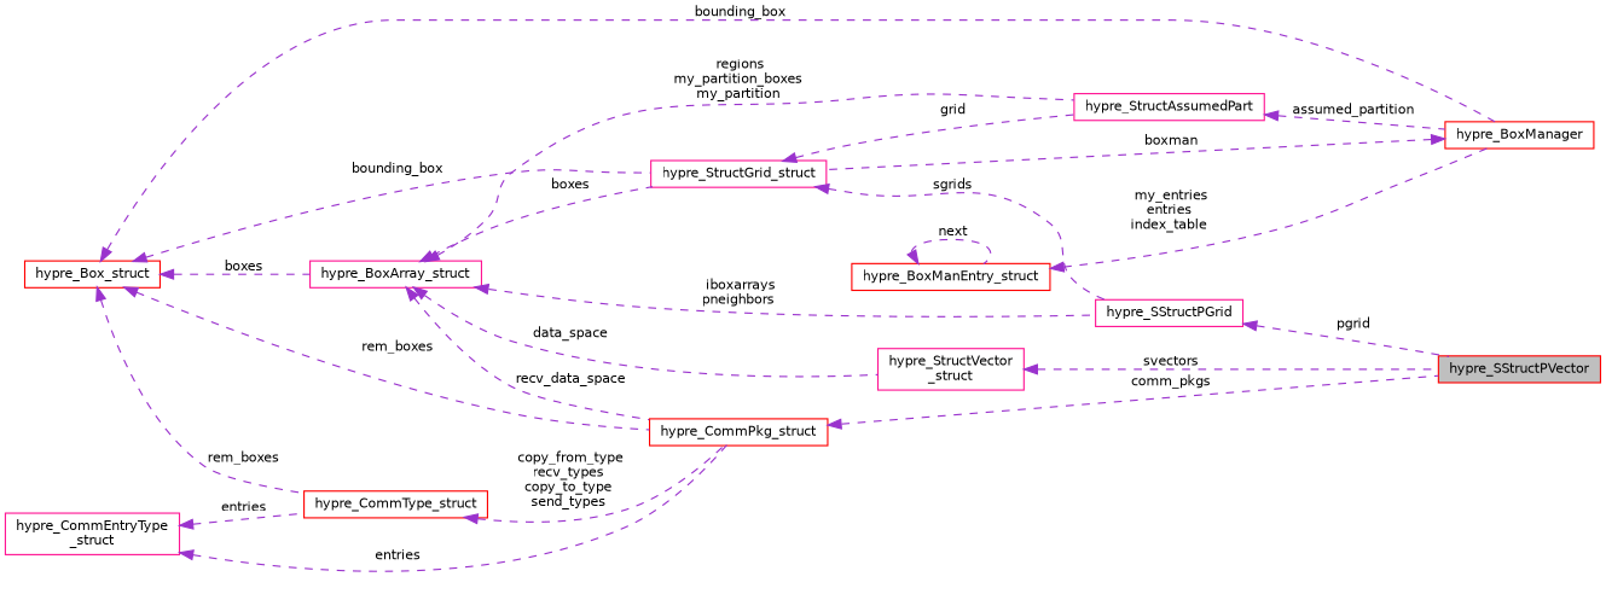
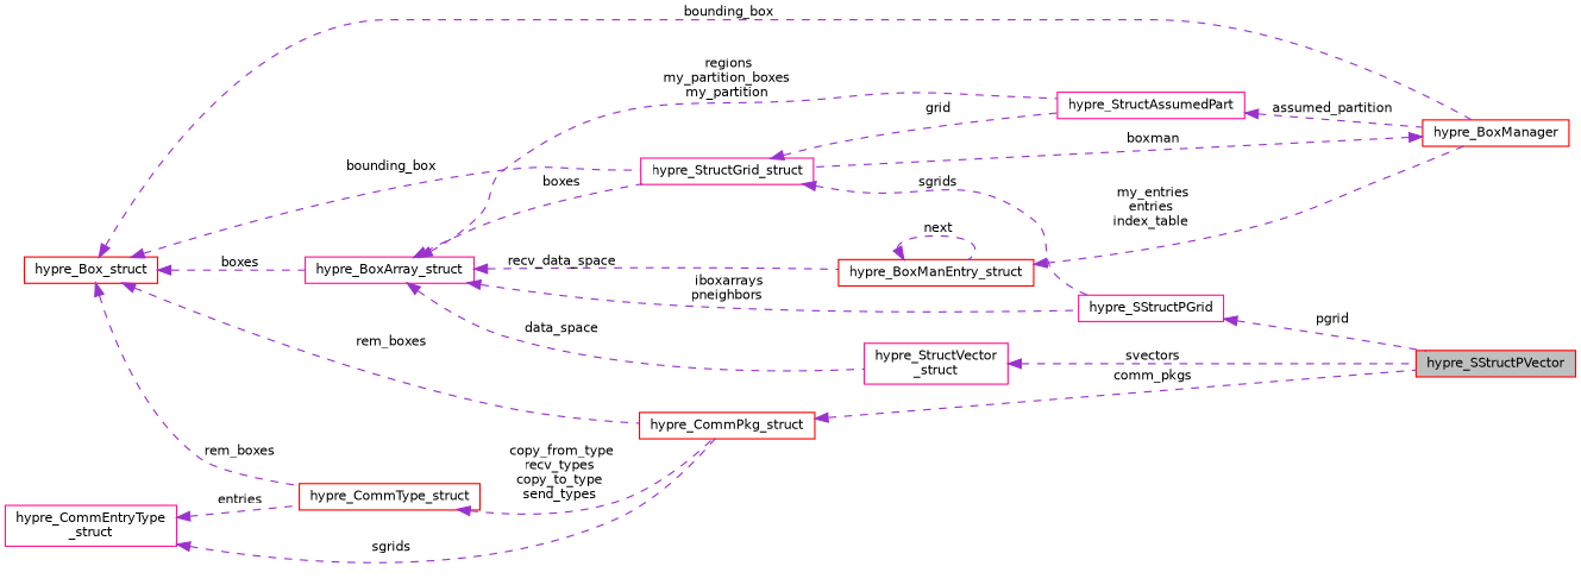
  digraph {
    rankdir=LR
    node [color=red fillcolor=white fontname=Helvetica fontsize=10 shape=record style=filled]
    edge [color=darkorchid3 dir=back fontname=Helvetica fontsize=10 labelfontname=Helvetica labelfontsize=10 style=dashed]
    n1 [fillcolor=grey75 fontcolor=black height=0.2 label=hypre_SStructPVector width=0.4]
    n2 [height=0.2 label=hypre_CommPkg_struct width=0.4]
    n3 [color=deeppink height=0.2 label=hypre_BoxArray_struct width=0.4]
    n4 [color=deeppink height=0.2 label=hypre_SStructPGrid width=0.4]
    n5 [color=deeppink height=0.2 label=hypre_StructGrid_struct width=0.4]
    n6 [color=deeppink height=0.2 label=hypre_StructAssumedPart width=0.4]
    n7 [color=deeppink height=0.2 label="hypre_StructVector\l_struct" width=0.4]
    n8 [height=0.2 label=hypre_BoxManager width=0.4]
    n9 [height=0.2 label=hypre_Box_struct width=0.4]
    n10 [height=0.2 label=hypre_CommType_struct width=0.4]
    n11 [color=deeppink height=0.2 label="hypre_CommEntryType\l_struct" width=0.4]
    n12 [height=0.2 label=hypre_BoxManEntry_struct width=0.4]
    n2 -> n1 [label=" comm_pkgs"]
-   n3 -> n2 [label=" recv_data_space"]
+   n3 -> n12 [label=" recv_data_space"]
    n3 -> n4 [label=" iboxarrays\npneighbors"]
    n3 -> n5 [label=" boxes"]
    n3 -> n6 [label=" regions\nmy_partition_boxes\nmy_partition"]
    n3 -> n7 [label=" data_space"]
    n4 -> n1 [label=" pgrid"]
    n5 -> n4 [label=" sgrids"]
    n5 -> n6 [label=" grid"]
    n6 -> n8 [label=" assumed_partition"]
    n7 -> n1 [label=" svectors"]
    n8 -> n5 [label=" boxman"]
    n9 -> n2 [label=" rem_boxes"]
    n9 -> n3 [label=" boxes"]
    n9 -> n5 [label=" bounding_box"]
    n9 -> n8 [label=" bounding_box"]
    n9 -> n10 [label=" rem_boxes"]
    n10 -> n2 [label=" copy_from_type\nrecv_types\ncopy_to_type\nsend_types"]
-   n11 -> n2 [label=" entries"]
+   n11 -> n2 [label=" sgrids"]
    n11 -> n10 [label=" entries"]
    n12 -> n8 [label=" my_entries\nentries\nindex_table"]
    n12 -> n12 [label=" next"]
  }
